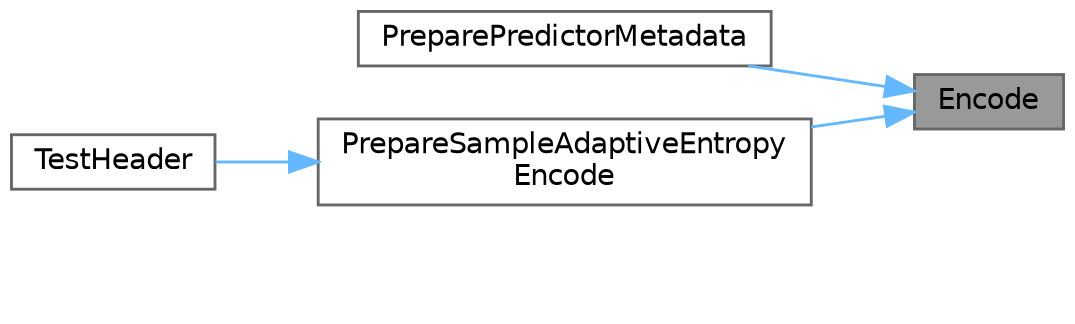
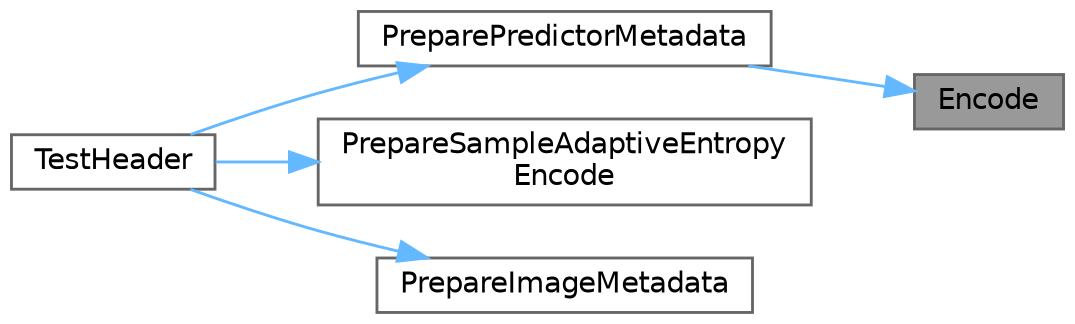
  digraph {
    rankdir=RL
    node [color=grey40 fillcolor=white fontname=Helvetica fontsize=10 shape=box style=filled]
    edge [color=steelblue1 dir=back fontname=Helvetica fontsize=10 labelfontname=Helvetica labelfontsize=10 style=solid]
    n1 [color=gray40 fillcolor=grey60 fontcolor=black height=0.2 label=Encode width=0.4]
    n2 [height=0.2 label=PreparePredictorMetadata width=0.4]
    n3 [height=0.2 label="PrepareSampleAdaptiveEntropy\lEncode" width=0.4]
+   n4 [height=0.2 label=PrepareImageMetadata width=0.4]
    n5 [height=0.2 label=TestHeader width=0.4]
    n1 -> n2
-   n1 -> n3
+   n2 -> n5
    n3 -> n5
+   n4 -> n5
  }
